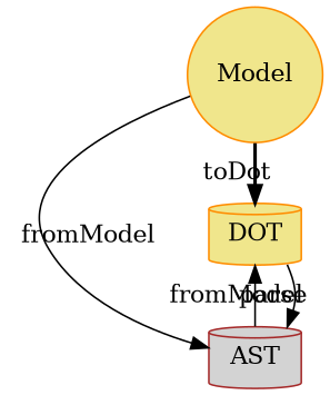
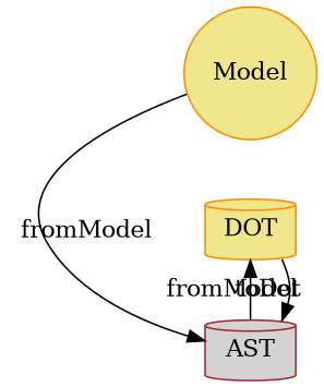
  digraph {
    rankdir=LR
    node [color=darkorange fillcolor=khaki shape=cylinder style=filled]
    edge [style=solid]
    Model [shape=circle]
    AST [color=brown fillcolor=lightgrey]
    DOT
    subgraph sub_1 {
      rank=same
      Model
      AST
      DOT
    }
    Model -> AST [label=fromModel]
-   Model -> DOT [label=toDot style=bold]
    AST -> DOT [label=fromModel]
-   DOT -> AST [label=parse]
+   DOT -> AST [label=toDot]
  }
